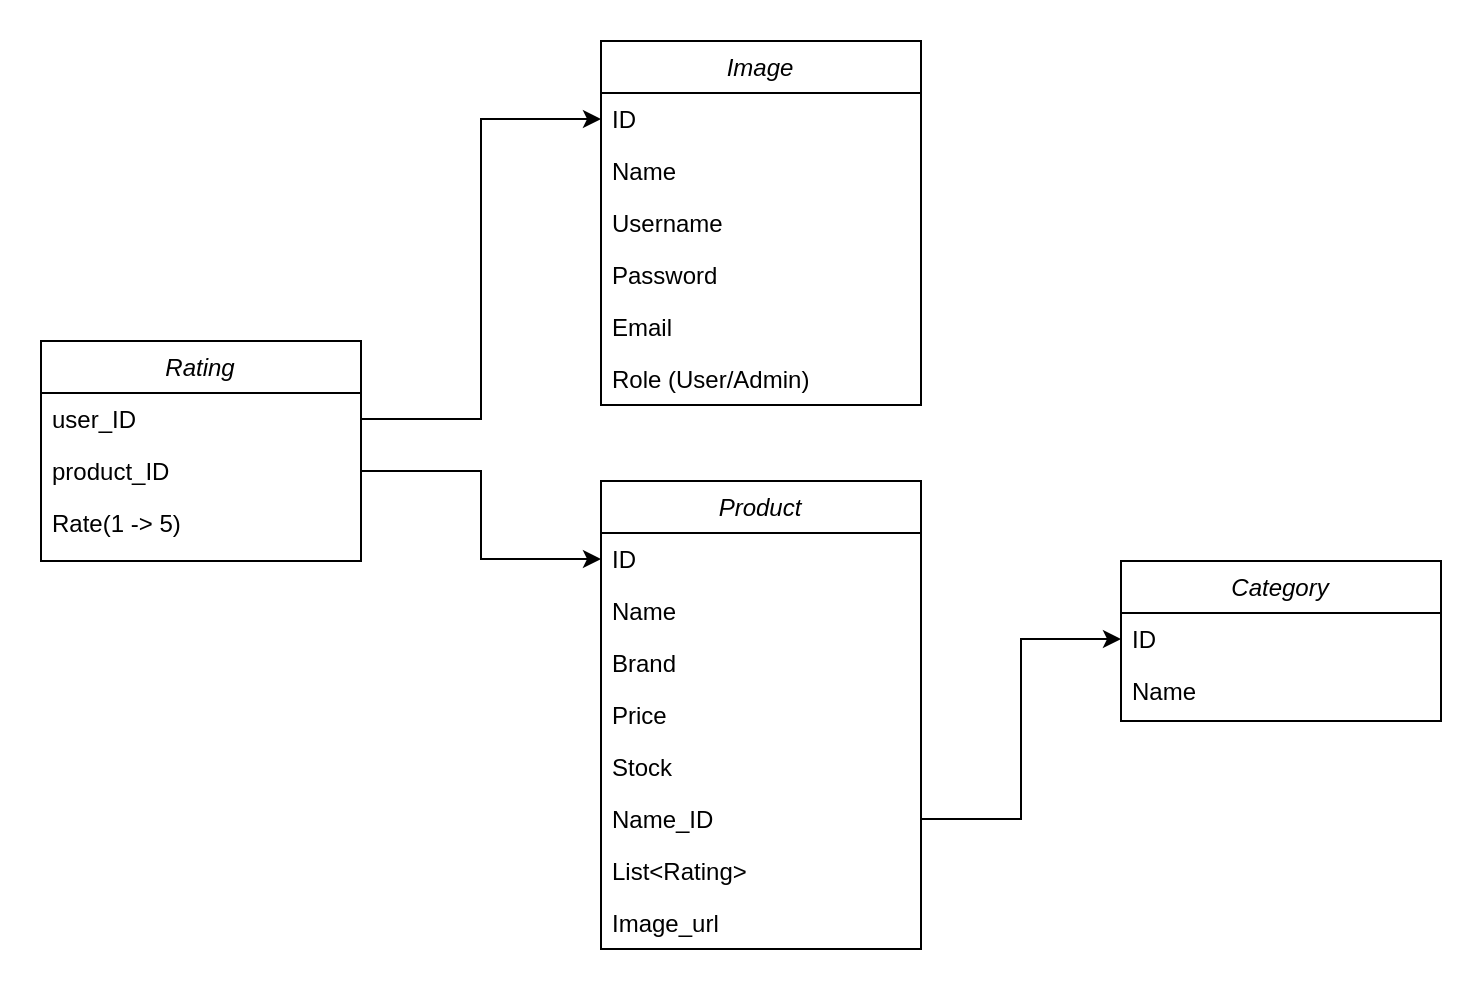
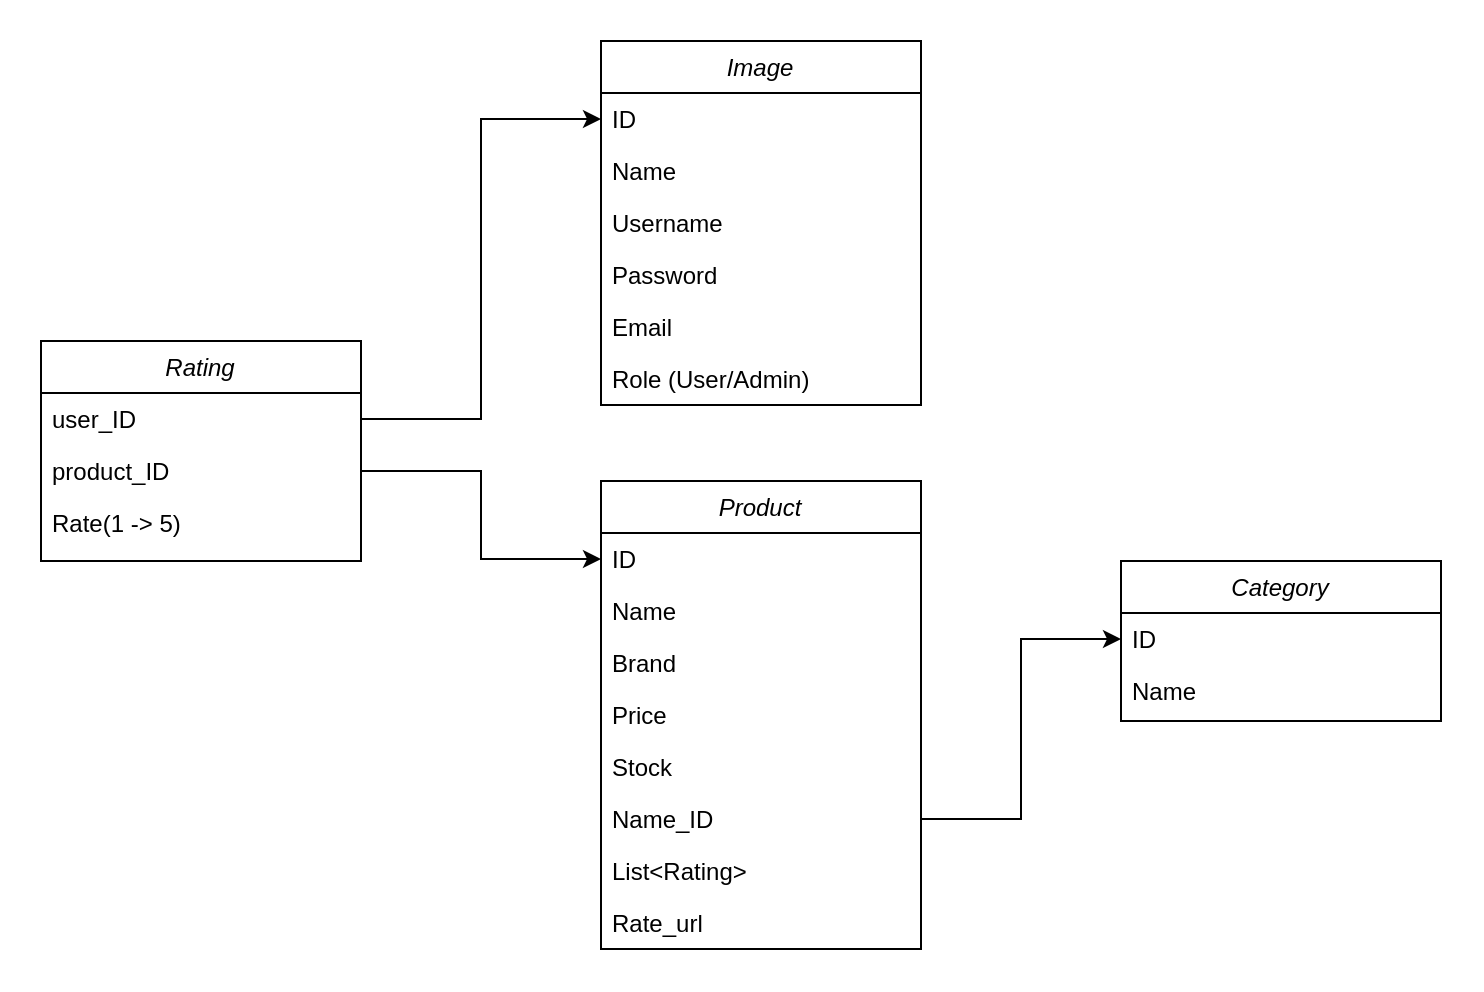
  <mxCell id="0" />
  <mxCell id="1" parent="0" />
  <mxCell id="2" value="Product" style="swimlane;fontStyle=2;align=center;verticalAlign=top;childLayout=stackLayout;horizontal=1;startSize=26;horizontalStack=0;resizeParent=1;resizeLast=0;collapsible=1;marginBottom=0;rounded=0;shadow=0;strokeWidth=1;" parent="1" vertex="1"><mxGeometry x="300" y="240" width="160" height="234" as="geometry"><mxRectangle x="230" y="140" width="160" height="26" as="alternateBounds" /></mxGeometry></mxCell>
  <mxCell id="3" value="ID" style="text;align=left;verticalAlign=top;spacingLeft=4;spacingRight=4;overflow=hidden;rotatable=0;points=[[0,0.5],[1,0.5]];portConstraint=eastwest;" parent="2" vertex="1"><mxGeometry y="26" width="160" height="26" as="geometry" /></mxCell>
  <mxCell id="4" value="Name" style="text;align=left;verticalAlign=top;spacingLeft=4;spacingRight=4;overflow=hidden;rotatable=0;points=[[0,0.5],[1,0.5]];portConstraint=eastwest;rounded=0;shadow=0;html=0;" parent="2" vertex="1"><mxGeometry y="52" width="160" height="26" as="geometry" /></mxCell>
  <mxCell id="5" value="Brand" style="text;align=left;verticalAlign=top;spacingLeft=4;spacingRight=4;overflow=hidden;rotatable=0;points=[[0,0.5],[1,0.5]];portConstraint=eastwest;rounded=0;shadow=0;html=0;" parent="2" vertex="1"><mxGeometry y="78" width="160" height="26" as="geometry" /></mxCell>
  <mxCell id="6" value="Price" style="text;align=left;verticalAlign=top;spacingLeft=4;spacingRight=4;overflow=hidden;rotatable=0;points=[[0,0.5],[1,0.5]];portConstraint=eastwest;rounded=0;shadow=0;html=0;" parent="2" vertex="1"><mxGeometry y="104" width="160" height="26" as="geometry" /></mxCell>
  <mxCell id="7" value="Stock" style="text;align=left;verticalAlign=top;spacingLeft=4;spacingRight=4;overflow=hidden;rotatable=0;points=[[0,0.5],[1,0.5]];portConstraint=eastwest;rounded=0;shadow=0;html=0;" vertex="1" parent="2"><mxGeometry y="130" width="160" height="26" as="geometry" /></mxCell>
  <mxCell id="8" value="Name_ID" style="text;align=left;verticalAlign=top;spacingLeft=4;spacingRight=4;overflow=hidden;rotatable=0;points=[[0,0.5],[1,0.5]];portConstraint=eastwest;rounded=0;shadow=0;html=0;" parent="2" vertex="1"><mxGeometry y="156" width="160" height="26" as="geometry" /></mxCell>
  <mxCell id="9" value="List&lt;Rating&gt;" style="text;align=left;verticalAlign=top;spacingLeft=4;spacingRight=4;overflow=hidden;rotatable=0;points=[[0,0.5],[1,0.5]];portConstraint=eastwest;rounded=0;shadow=0;html=0;" parent="2" vertex="1"><mxGeometry y="182" width="160" height="26" as="geometry" /></mxCell>
- <mxCell id="10" value="Image_url" style="text;align=left;verticalAlign=top;spacingLeft=4;spacingRight=4;overflow=hidden;rotatable=0;points=[[0,0.5],[1,0.5]];portConstraint=eastwest;rounded=0;shadow=0;html=0;" parent="2" vertex="1"><mxGeometry y="208" width="160" height="26" as="geometry" /></mxCell>
+ <mxCell id="10" value="Rate_url" style="text;align=left;verticalAlign=top;spacingLeft=4;spacingRight=4;overflow=hidden;rotatable=0;points=[[0,0.5],[1,0.5]];portConstraint=eastwest;rounded=0;shadow=0;html=0;" parent="2" vertex="1"><mxGeometry y="208" width="160" height="26" as="geometry" /></mxCell>
  <mxCell id="11" value="Rating" style="swimlane;fontStyle=2;align=center;verticalAlign=top;childLayout=stackLayout;horizontal=1;startSize=26;horizontalStack=0;resizeParent=1;resizeLast=0;collapsible=1;marginBottom=0;rounded=0;shadow=0;strokeWidth=1;" parent="1" vertex="1"><mxGeometry x="20" y="170" width="160" height="110" as="geometry"><mxRectangle x="230" y="140" width="160" height="26" as="alternateBounds" /></mxGeometry></mxCell>
  <mxCell id="12" value="user_ID" style="text;align=left;verticalAlign=top;spacingLeft=4;spacingRight=4;overflow=hidden;rotatable=0;points=[[0,0.5],[1,0.5]];portConstraint=eastwest;" parent="11" vertex="1"><mxGeometry y="26" width="160" height="26" as="geometry" /></mxCell>
  <mxCell id="13" value="product_ID" style="text;align=left;verticalAlign=top;spacingLeft=4;spacingRight=4;overflow=hidden;rotatable=0;points=[[0,0.5],[1,0.5]];portConstraint=eastwest;rounded=0;shadow=0;html=0;" parent="11" vertex="1"><mxGeometry y="52" width="160" height="26" as="geometry" /></mxCell>
  <mxCell id="14" value="Rate(1 -&gt; 5)" style="text;align=left;verticalAlign=top;spacingLeft=4;spacingRight=4;overflow=hidden;rotatable=0;points=[[0,0.5],[1,0.5]];portConstraint=eastwest;rounded=0;shadow=0;html=0;" parent="11" vertex="1"><mxGeometry y="78" width="160" height="26" as="geometry" /></mxCell>
  <mxCell id="15" value="Image" style="swimlane;fontStyle=2;align=center;verticalAlign=top;childLayout=stackLayout;horizontal=1;startSize=26;horizontalStack=0;resizeParent=1;resizeLast=0;collapsible=1;marginBottom=0;rounded=0;shadow=0;strokeWidth=1;" parent="1" vertex="1"><mxGeometry x="300" y="20" width="160" height="182" as="geometry"><mxRectangle x="230" y="140" width="160" height="26" as="alternateBounds" /></mxGeometry></mxCell>
  <mxCell id="16" value="ID" style="text;align=left;verticalAlign=top;spacingLeft=4;spacingRight=4;overflow=hidden;rotatable=0;points=[[0,0.5],[1,0.5]];portConstraint=eastwest;rounded=0;shadow=0;html=0;" parent="15" vertex="1"><mxGeometry y="26" width="160" height="26" as="geometry" /></mxCell>
  <mxCell id="17" value="Name" style="text;align=left;verticalAlign=top;spacingLeft=4;spacingRight=4;overflow=hidden;rotatable=0;points=[[0,0.5],[1,0.5]];portConstraint=eastwest;" parent="15" vertex="1"><mxGeometry y="52" width="160" height="26" as="geometry" /></mxCell>
  <mxCell id="18" value="Username" style="text;align=left;verticalAlign=top;spacingLeft=4;spacingRight=4;overflow=hidden;rotatable=0;points=[[0,0.5],[1,0.5]];portConstraint=eastwest;" parent="15" vertex="1"><mxGeometry y="78" width="160" height="26" as="geometry" /></mxCell>
  <mxCell id="19" value="Password" style="text;align=left;verticalAlign=top;spacingLeft=4;spacingRight=4;overflow=hidden;rotatable=0;points=[[0,0.5],[1,0.5]];portConstraint=eastwest;rounded=0;shadow=0;html=0;" parent="15" vertex="1"><mxGeometry y="104" width="160" height="26" as="geometry" /></mxCell>
  <mxCell id="20" value="Email" style="text;align=left;verticalAlign=top;spacingLeft=4;spacingRight=4;overflow=hidden;rotatable=0;points=[[0,0.5],[1,0.5]];portConstraint=eastwest;" parent="15" vertex="1"><mxGeometry y="130" width="160" height="26" as="geometry" /></mxCell>
  <mxCell id="21" value="Role (User/Admin)" style="text;align=left;verticalAlign=top;spacingLeft=4;spacingRight=4;overflow=hidden;rotatable=0;points=[[0,0.5],[1,0.5]];portConstraint=eastwest;" parent="15" vertex="1"><mxGeometry y="156" width="160" height="26" as="geometry" /></mxCell>
  <mxCell id="22" value="Category" style="swimlane;fontStyle=2;align=center;verticalAlign=top;childLayout=stackLayout;horizontal=1;startSize=26;horizontalStack=0;resizeParent=1;resizeLast=0;collapsible=1;marginBottom=0;rounded=0;shadow=0;strokeWidth=1;" parent="1" vertex="1"><mxGeometry x="560" y="280" width="160" height="80" as="geometry"><mxRectangle x="230" y="140" width="160" height="26" as="alternateBounds" /></mxGeometry></mxCell>
  <mxCell id="23" value="ID" style="text;align=left;verticalAlign=top;spacingLeft=4;spacingRight=4;overflow=hidden;rotatable=0;points=[[0,0.5],[1,0.5]];portConstraint=eastwest;" parent="22" vertex="1"><mxGeometry y="26" width="160" height="26" as="geometry" /></mxCell>
  <mxCell id="24" value="Name" style="text;align=left;verticalAlign=top;spacingLeft=4;spacingRight=4;overflow=hidden;rotatable=0;points=[[0,0.5],[1,0.5]];portConstraint=eastwest;" parent="22" vertex="1"><mxGeometry y="52" width="160" height="26" as="geometry" /></mxCell>
  <mxCell id="25" style="edgeStyle=orthogonalEdgeStyle;rounded=0;orthogonalLoop=1;jettySize=auto;html=1;entryX=0;entryY=0.5;entryDx=0;entryDy=0;" parent="1" source="12" target="16" edge="1"><mxGeometry relative="1" as="geometry" /></mxCell>
  <mxCell id="26" style="edgeStyle=orthogonalEdgeStyle;rounded=0;orthogonalLoop=1;jettySize=auto;html=1;exitX=1;exitY=0.5;exitDx=0;exitDy=0;entryX=0;entryY=0.5;entryDx=0;entryDy=0;" parent="1" source="13" target="3" edge="1"><mxGeometry relative="1" as="geometry" /></mxCell>
  <mxCell id="27" style="edgeStyle=orthogonalEdgeStyle;rounded=0;orthogonalLoop=1;jettySize=auto;html=1;entryX=0;entryY=0.5;entryDx=0;entryDy=0;" parent="1" source="8" target="23" edge="1"><mxGeometry relative="1" as="geometry" /></mxCell>
